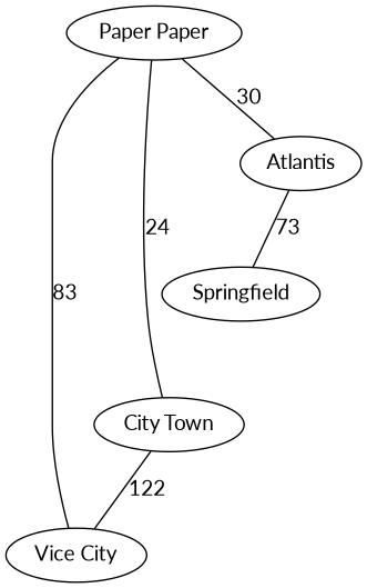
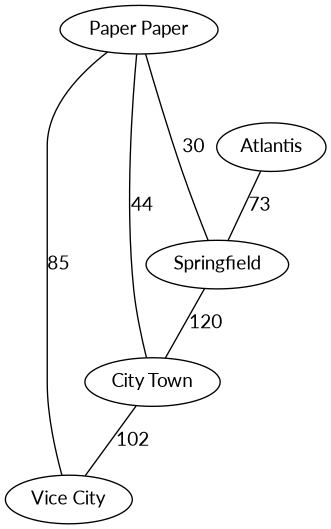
  graph {
    fontname=Lato
    node [fontname=Lato]
    edge [fontname=Lato]
    n1 [label="Paper Paper"]
    Springfield
    "Vice City"
    n4 [label="City Town"]
    Atlantis
-   n1 -- Atlantis [label=30]
-   n1 -- "Vice City" [label=83]
-   n4 -- n1 [label=24]
-   n4 -- "Vice City" [label=122]
+   n1 -- Springfield [label=30]
+   n1 -- "Vice City" [label=85]
+   Springfield -- n4 [label=120]
+   n4 -- n1 [label=44]
+   n4 -- "Vice City" [label=102]
    Atlantis -- Springfield [label=73]
  }
